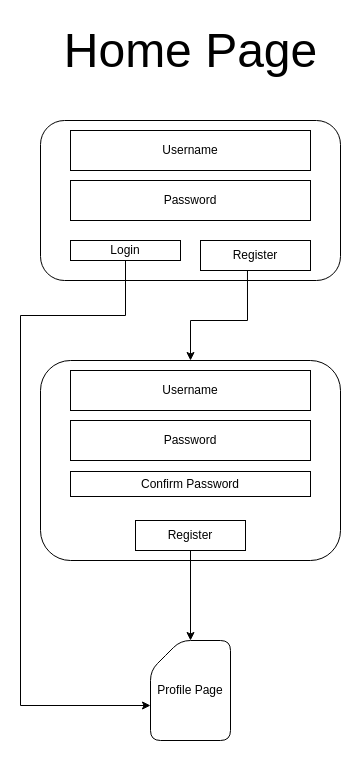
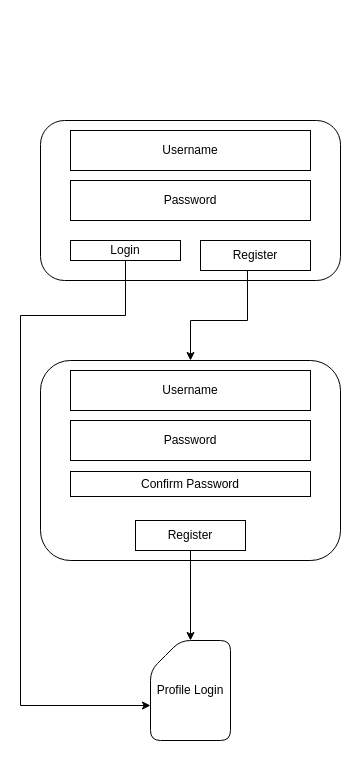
  <mxCell id="0" />
  <mxCell id="1" parent="0" />
  <mxCell id="2" value="Username" style="rounded=0;whiteSpace=wrap;html=1;" vertex="1" parent="1"><mxGeometry x="70" y="130" width="240" height="40" as="geometry" /></mxCell>
  <mxCell id="3" value="Password" style="rounded=0;whiteSpace=wrap;html=1;" vertex="1" parent="1"><mxGeometry x="70" y="180" width="240" height="40" as="geometry" /></mxCell>
  <mxCell id="4" style="edgeStyle=orthogonalEdgeStyle;rounded=0;orthogonalLoop=1;jettySize=auto;html=1;exitX=0.5;exitY=1;exitDx=0;exitDy=0;entryX=0;entryY=0;entryDx=0;entryDy=65;entryPerimeter=0;" edge="1" parent="1" source="5" target="15"><mxGeometry relative="1" as="geometry"><mxPoint x="-90" y="360" as="targetPoint" /><Array as="points"><mxPoint x="125" y="315" /><mxPoint x="20" y="315" /><mxPoint x="20" y="705" /></Array></mxGeometry></mxCell>
  <mxCell id="5" value="Login" style="rounded=0;whiteSpace=wrap;html=1;" vertex="1" parent="1"><mxGeometry x="70" y="240" width="110" height="20" as="geometry" /></mxCell>
  <mxCell id="6" value="Register" style="rounded=0;whiteSpace=wrap;html=1;" vertex="1" parent="1"><mxGeometry x="200" y="240" width="110" height="30" as="geometry" /></mxCell>
  <mxCell id="7" value="" style="endArrow=classic;html=1;rounded=0;exitX=0.427;exitY=1.017;exitDx=0;exitDy=0;exitPerimeter=0;" edge="1" parent="1" source="6"><mxGeometry width="50" height="50" relative="1" as="geometry"><mxPoint x="180" y="300" as="sourcePoint" /><mxPoint x="190" y="360" as="targetPoint" /><Array as="points"><mxPoint x="247" y="320" /><mxPoint x="190" y="320" /></Array></mxGeometry></mxCell>
  <mxCell id="8" value="Username" style="rounded=0;whiteSpace=wrap;html=1;" vertex="1" parent="1"><mxGeometry x="70" y="370" width="240" height="40" as="geometry" /></mxCell>
  <mxCell id="9" value="Password" style="rounded=0;whiteSpace=wrap;html=1;" vertex="1" parent="1"><mxGeometry x="70" y="420" width="240" height="40" as="geometry" /></mxCell>
  <mxCell id="10" value="Confirm Password" style="rounded=0;whiteSpace=wrap;html=1;" vertex="1" parent="1"><mxGeometry x="70" y="471" width="240" height="25" as="geometry" /></mxCell>
  <mxCell id="11" style="edgeStyle=orthogonalEdgeStyle;rounded=0;orthogonalLoop=1;jettySize=auto;html=1;fontSize=48;" edge="1" parent="1" source="12" target="15"><mxGeometry relative="1" as="geometry" /></mxCell>
  <mxCell id="12" value="Register" style="rounded=0;whiteSpace=wrap;html=1;" vertex="1" parent="1"><mxGeometry x="135" y="520" width="110" height="30" as="geometry" /></mxCell>
  <mxCell id="13" value="" style="rounded=1;whiteSpace=wrap;html=1;fillColor=none;" vertex="1" parent="1"><mxGeometry x="40" y="360" width="300" height="200" as="geometry" /></mxCell>
  <mxCell id="14" value="" style="rounded=1;whiteSpace=wrap;html=1;fillColor=none;" vertex="1" parent="1"><mxGeometry x="40" y="120" width="300" height="160" as="geometry" /></mxCell>
- <mxCell id="15" value="Profile Page" style="shape=card;whiteSpace=wrap;html=1;rounded=1;fillColor=none;" vertex="1" parent="1"><mxGeometry x="150" y="640" width="80" height="100" as="geometry" /></mxCell>
- <mxCell id="16" value="Home Page" style="text;html=1;align=center;verticalAlign=middle;resizable=0;points=[];autosize=1;strokeColor=none;fillColor=none;fontSize=48;" vertex="1" parent="1"><mxGeometry x="55" y="20" width="270" height="60" as="geometry" /></mxCell>
+ <mxCell id="15" value="Profile Login" style="shape=card;whiteSpace=wrap;html=1;rounded=1;fillColor=none;" vertex="1" parent="1"><mxGeometry x="150" y="640" width="80" height="100" as="geometry" /></mxCell>
